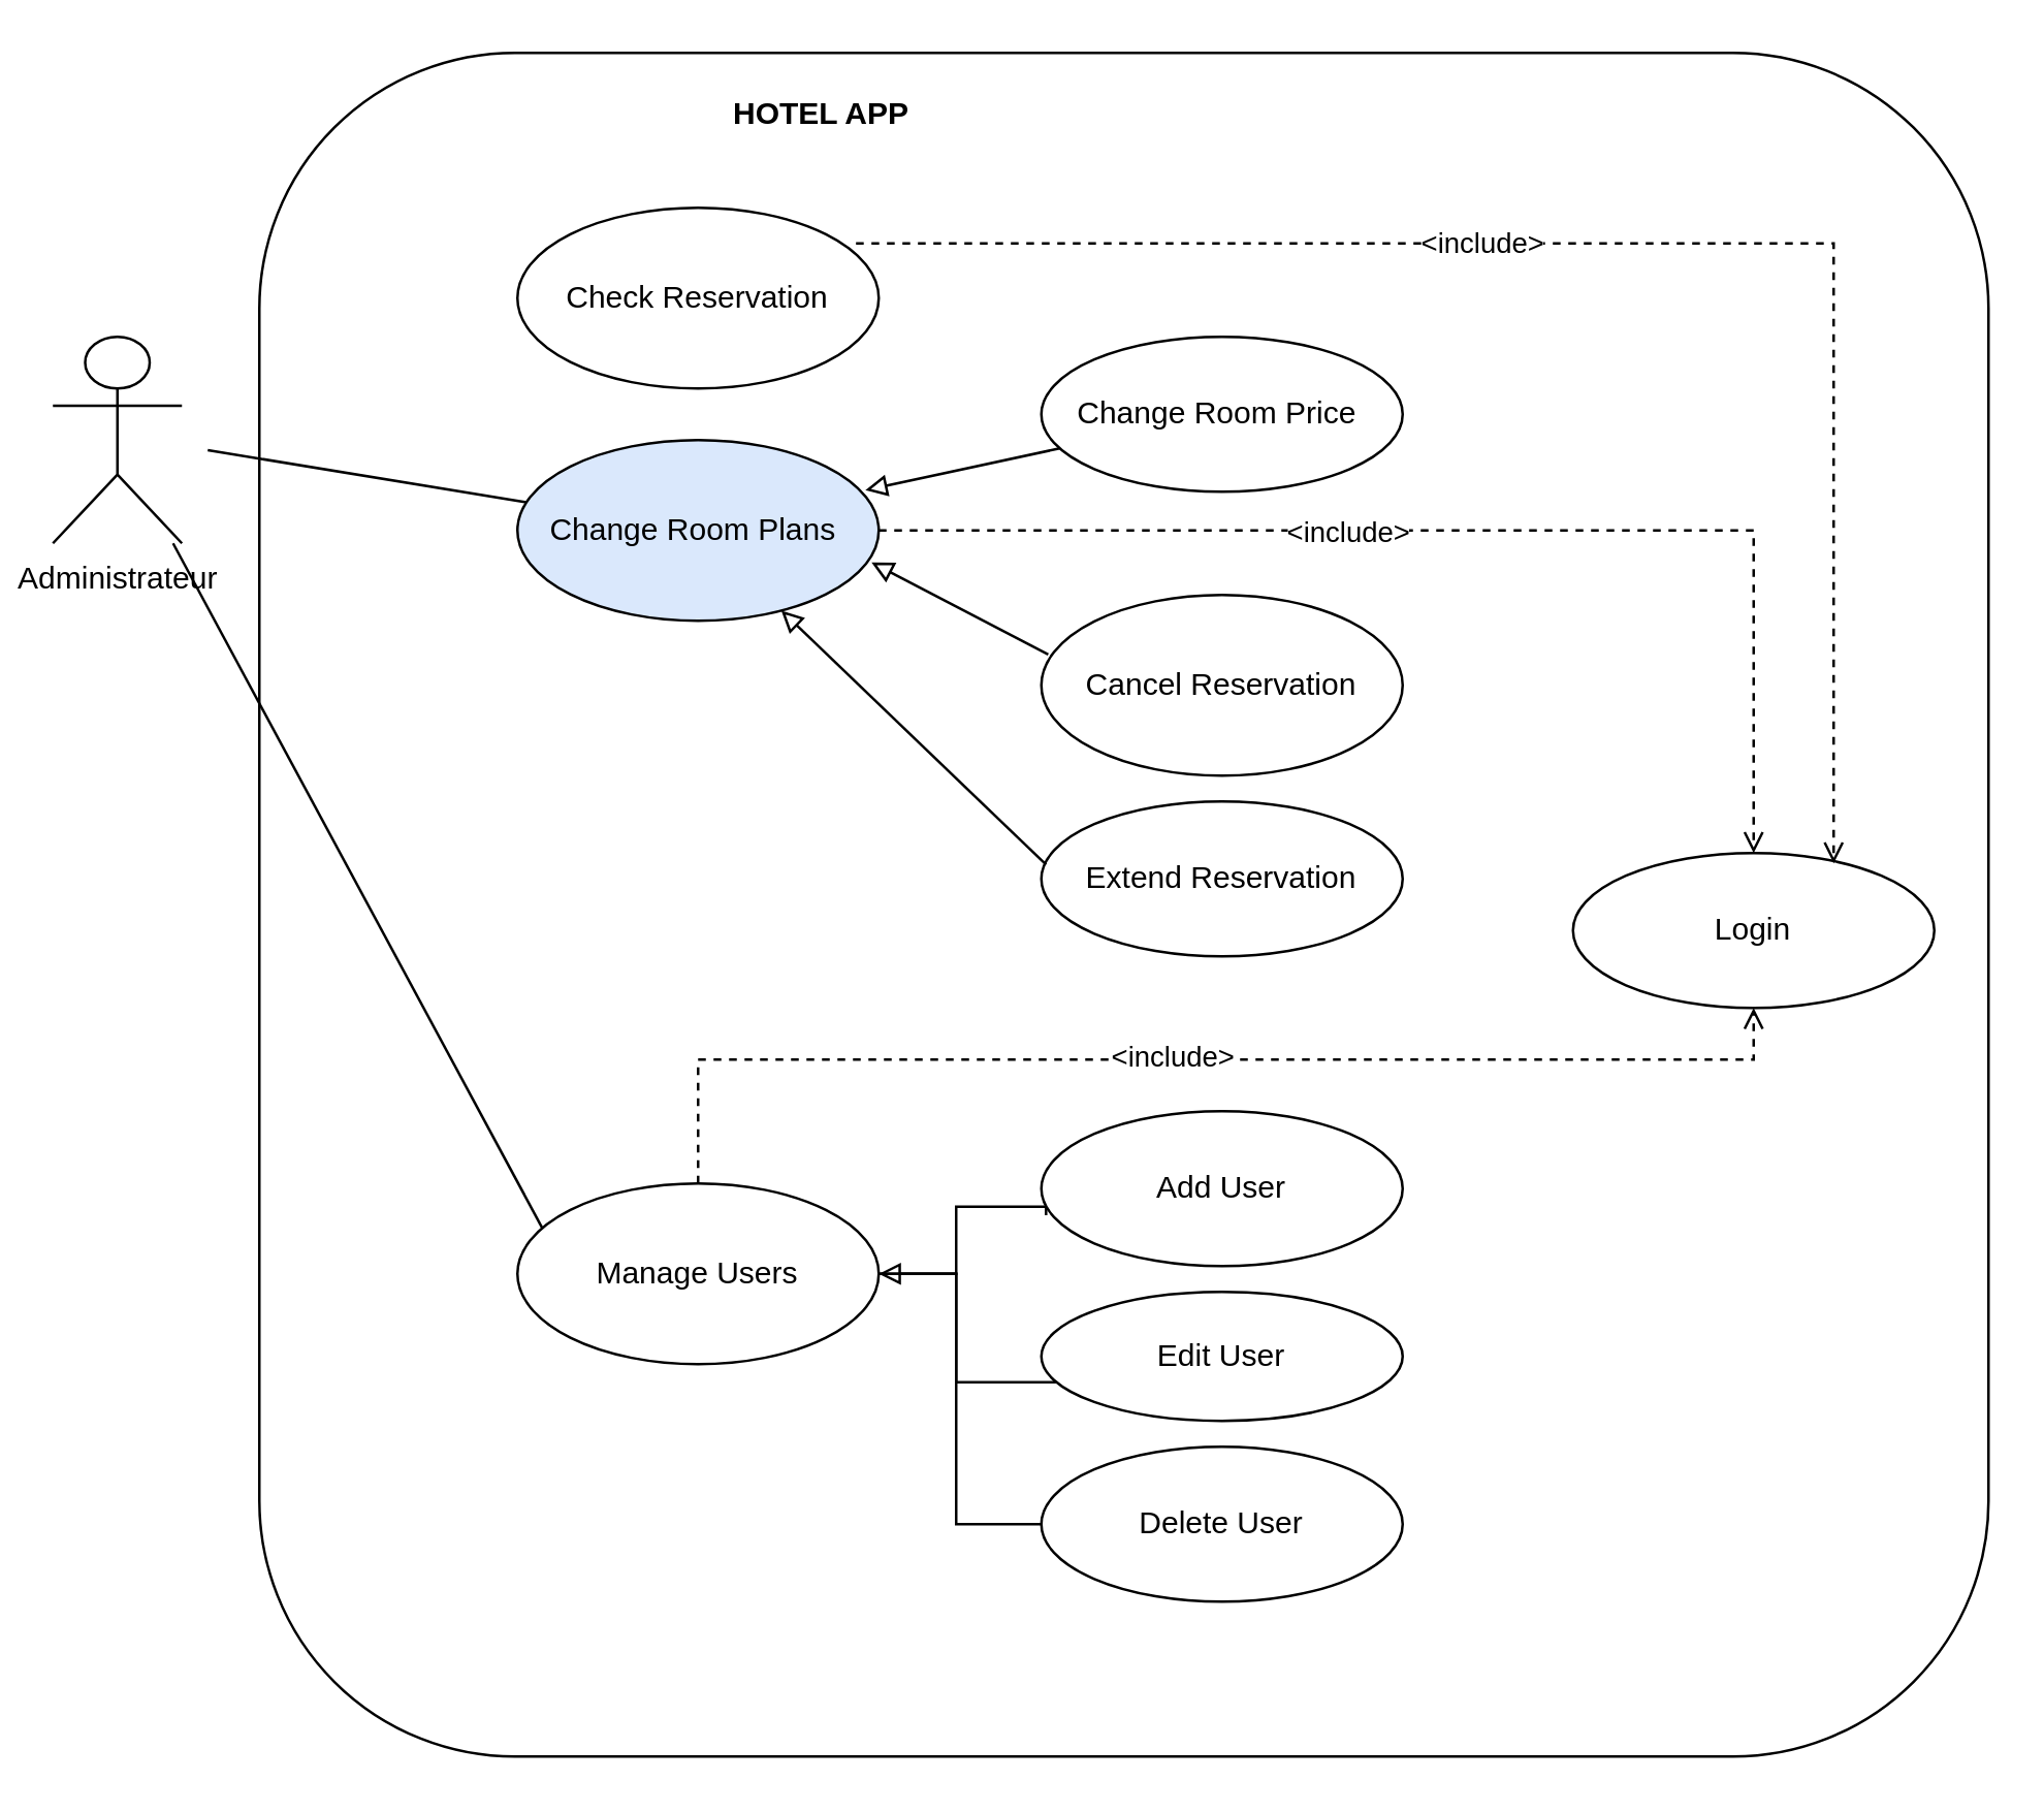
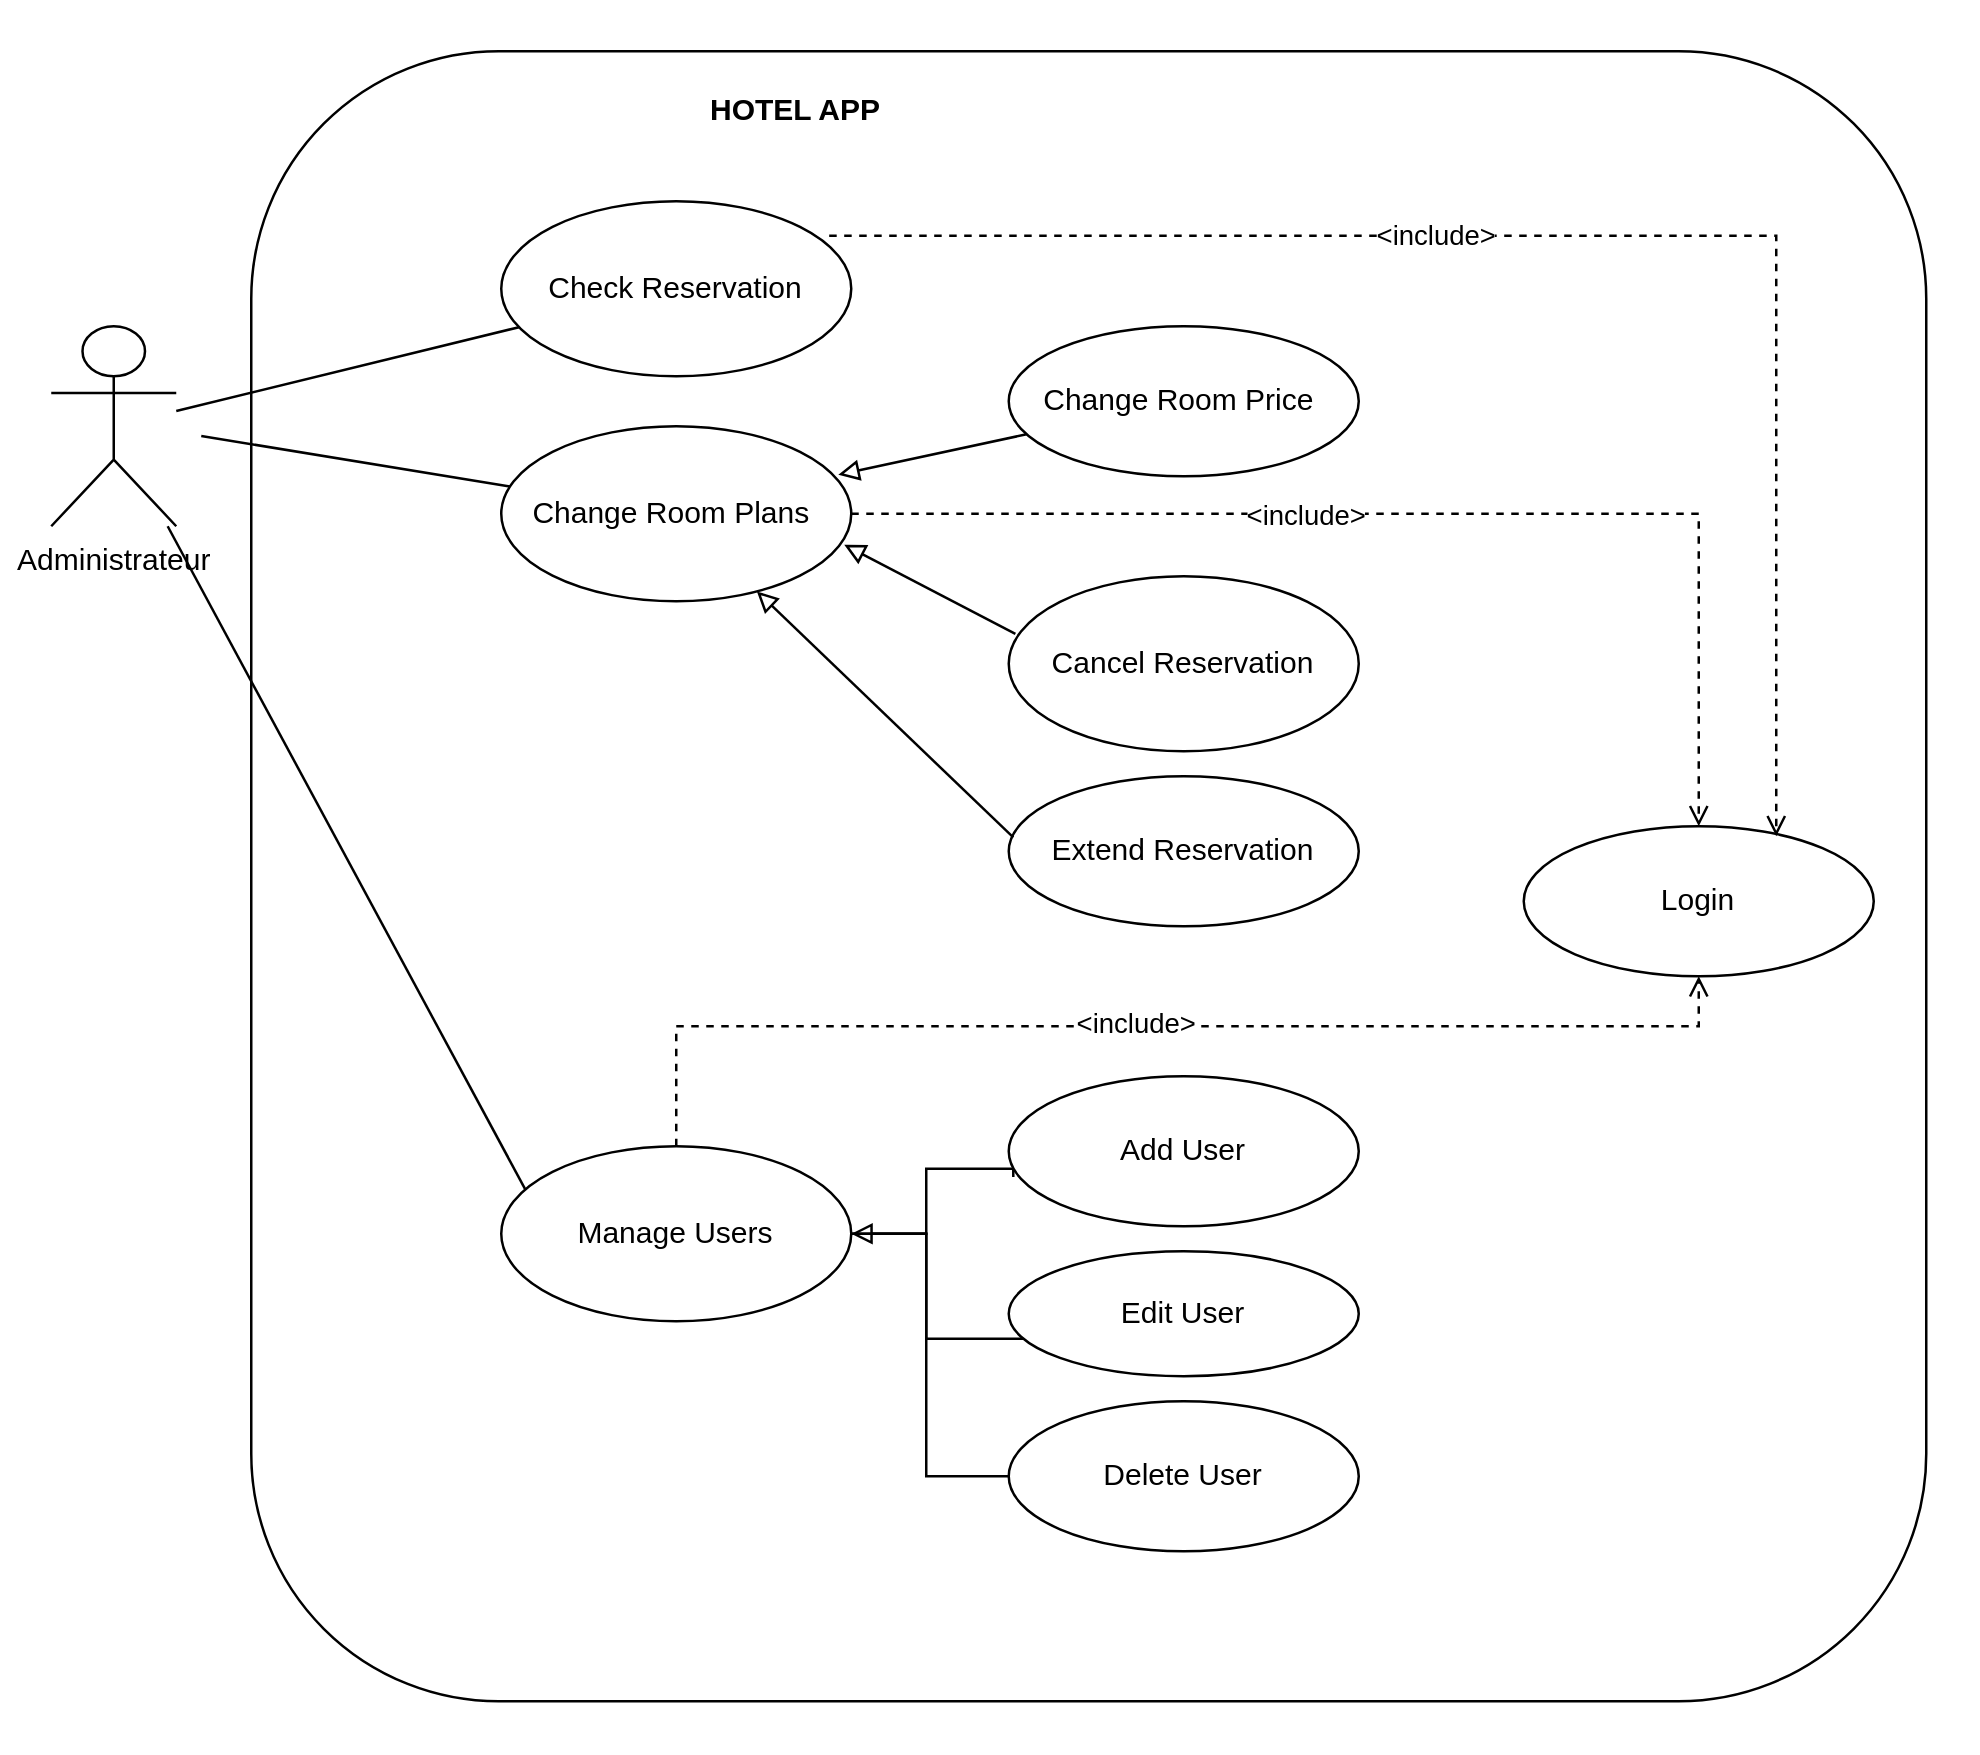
  <mxCell id="0" />
  <mxCell id="1" parent="0" />
  <mxCell id="2" value="" style="rounded=1;whiteSpace=wrap;html=1;" vertex="1" parent="1"><mxGeometry x="100" y="20" width="670" height="660" as="geometry" /></mxCell>
+ <mxCell id="3" style="rounded=0;orthogonalLoop=1;jettySize=auto;html=1;endArrow=none;endFill=0;" edge="1" parent="1" source="5" target="7"><mxGeometry relative="1" as="geometry" /></mxCell>
  <mxCell id="4" style="edgeStyle=none;rounded=0;orthogonalLoop=1;jettySize=auto;html=1;entryX=0.074;entryY=0.266;entryDx=0;entryDy=0;entryPerimeter=0;startArrow=none;startFill=0;endArrow=none;endFill=0;" edge="1" parent="1" source="5" target="22"><mxGeometry relative="1" as="geometry" /></mxCell>
  <mxCell id="5" value="Administrateur" style="shape=umlActor;verticalLabelPosition=bottom;verticalAlign=top;html=1;outlineConnect=0;" vertex="1" parent="1"><mxGeometry x="20" y="130" width="50" height="80" as="geometry" /></mxCell>
  <mxCell id="6" value="Login" style="ellipse;whiteSpace=wrap;html=1;" vertex="1" parent="1"><mxGeometry x="609" y="330" width="140" height="60" as="geometry" /></mxCell>
  <mxCell id="7" value="Check Reservation" style="ellipse;whiteSpace=wrap;html=1;" vertex="1" parent="1"><mxGeometry x="200" y="80" width="140" height="70" as="geometry" /></mxCell>
  <mxCell id="8" style="edgeStyle=orthogonalEdgeStyle;rounded=0;orthogonalLoop=1;jettySize=auto;html=1;startArrow=none;startFill=0;endArrow=open;endFill=0;dashed=1;" edge="1" parent="1" source="10" target="6"><mxGeometry relative="1" as="geometry" /></mxCell>
  <mxCell id="9" value="&amp;lt;include&amp;gt;" style="edgeLabel;html=1;align=center;verticalAlign=middle;resizable=0;points=[];" connectable="0" vertex="1" parent="8"><mxGeometry x="-0.218" relative="1" as="geometry"><mxPoint as="offset" /></mxGeometry></mxCell>
- <mxCell id="10" value="Change Room Plans&amp;nbsp;" style="ellipse;whiteSpace=wrap;html=1;fillColor=#dae8fc;" vertex="1" parent="1"><mxGeometry x="200" y="170" width="140" height="70" as="geometry" /></mxCell>
+ <mxCell id="10" value="Change Room Plans&amp;nbsp;" style="ellipse;whiteSpace=wrap;html=1;" vertex="1" parent="1"><mxGeometry x="200" y="170" width="140" height="70" as="geometry" /></mxCell>
  <mxCell id="11" value="Change Room Price&amp;nbsp;" style="ellipse;whiteSpace=wrap;html=1;" vertex="1" parent="1"><mxGeometry x="403" y="130" width="140" height="60" as="geometry" /></mxCell>
  <mxCell id="12" value="" style="endArrow=none;endSize=16;endFill=0;html=1;rounded=0;startArrow=block;startFill=0;exitX=0.963;exitY=0.277;exitDx=0;exitDy=0;exitPerimeter=0;" edge="1" parent="1" source="10" target="11"><mxGeometry width="160" relative="1" as="geometry"><mxPoint x="330" y="190" as="sourcePoint" /><mxPoint x="417.2" y="175.43" as="targetPoint" /></mxGeometry></mxCell>
  <mxCell id="13" value="Cancel Reservation" style="ellipse;whiteSpace=wrap;html=1;" vertex="1" parent="1"><mxGeometry x="403" y="230" width="140" height="70" as="geometry" /></mxCell>
  <mxCell id="14" value="" style="endArrow=none;endFill=0;html=1;rounded=0;startArrow=block;startFill=0;exitX=0.98;exitY=0.677;exitDx=0;exitDy=0;entryX=0.019;entryY=0.329;entryDx=0;entryDy=0;entryPerimeter=0;exitPerimeter=0;" edge="1" parent="1" source="10" target="13"><mxGeometry width="160" relative="1" as="geometry"><mxPoint x="347.62" y="224.17" as="sourcePoint" /><mxPoint x="419.033" y="240.785" as="targetPoint" /></mxGeometry></mxCell>
  <mxCell id="15" value="Extend Reservation" style="ellipse;whiteSpace=wrap;html=1;" vertex="1" parent="1"><mxGeometry x="403" y="310" width="140" height="60" as="geometry" /></mxCell>
  <mxCell id="16" value="" style="endArrow=none;endSize=16;endFill=0;html=1;rounded=0;startArrow=block;startFill=0;entryX=0.013;entryY=0.408;entryDx=0;entryDy=0;entryPerimeter=0;" edge="1" parent="1" source="10" target="15"><mxGeometry width="160" relative="1" as="geometry"><mxPoint x="329.497" y="239.749" as="sourcePoint" /><mxPoint x="415.66" y="313.03" as="targetPoint" /></mxGeometry></mxCell>
  <mxCell id="17" style="edgeStyle=orthogonalEdgeStyle;rounded=0;orthogonalLoop=1;jettySize=auto;html=1;entryX=0.013;entryY=0.671;entryDx=0;entryDy=0;entryPerimeter=0;startArrow=none;startFill=0;endArrow=none;endFill=0;" edge="1" parent="1" source="22" target="25"><mxGeometry relative="1" as="geometry"><Array as="points"><mxPoint x="370" y="493" /><mxPoint x="370" y="467" /></Array></mxGeometry></mxCell>
  <mxCell id="18" style="edgeStyle=orthogonalEdgeStyle;rounded=0;orthogonalLoop=1;jettySize=auto;html=1;startArrow=none;startFill=0;endArrow=none;endFill=0;" edge="1" parent="1" source="22" target="24"><mxGeometry relative="1" as="geometry"><Array as="points"><mxPoint x="370" y="493" /><mxPoint x="370" y="535" /></Array></mxGeometry></mxCell>
  <mxCell id="19" style="edgeStyle=orthogonalEdgeStyle;rounded=0;orthogonalLoop=1;jettySize=auto;html=1;startArrow=block;startFill=0;endArrow=none;endFill=0;entryX=0.083;entryY=0.243;entryDx=0;entryDy=0;entryPerimeter=0;" edge="1" parent="1" source="22" target="23"><mxGeometry relative="1" as="geometry"><Array as="points"><mxPoint x="370" y="493" /><mxPoint x="370" y="590" /><mxPoint x="415" y="590" /></Array></mxGeometry></mxCell>
  <mxCell id="20" style="edgeStyle=orthogonalEdgeStyle;rounded=0;orthogonalLoop=1;jettySize=auto;html=1;startArrow=none;startFill=0;endArrow=open;endFill=0;dashed=1;" edge="1" parent="1" source="22" target="6"><mxGeometry relative="1" as="geometry"><Array as="points"><mxPoint x="270" y="410" /><mxPoint x="679" y="410" /></Array></mxGeometry></mxCell>
  <mxCell id="21" value="&amp;lt;include&amp;gt;" style="edgeLabel;html=1;align=center;verticalAlign=middle;resizable=0;points=[];" connectable="0" vertex="1" parent="20"><mxGeometry x="-0.03" y="2" relative="1" as="geometry"><mxPoint as="offset" /></mxGeometry></mxCell>
  <mxCell id="22" value="Manage Users" style="ellipse;whiteSpace=wrap;html=1;" vertex="1" parent="1"><mxGeometry x="200" y="458" width="140" height="70" as="geometry" /></mxCell>
  <mxCell id="23" value="Delete User" style="ellipse;whiteSpace=wrap;html=1;" vertex="1" parent="1"><mxGeometry x="403" y="560" width="140" height="60" as="geometry" /></mxCell>
  <mxCell id="24" value="Edit User" style="ellipse;whiteSpace=wrap;html=1;" vertex="1" parent="1"><mxGeometry x="403" y="500" width="140" height="50" as="geometry" /></mxCell>
  <mxCell id="25" value="Add User" style="ellipse;whiteSpace=wrap;html=1;" vertex="1" parent="1"><mxGeometry x="403" y="430" width="140" height="60" as="geometry" /></mxCell>
  <mxCell id="26" style="rounded=0;orthogonalLoop=1;jettySize=auto;html=1;endArrow=none;endFill=0;" edge="1" parent="1" target="10"><mxGeometry relative="1" as="geometry"><mxPoint x="80" y="173.889" as="sourcePoint" /><mxPoint x="217.113" y="140.372" as="targetPoint" /></mxGeometry></mxCell>
  <mxCell id="27" style="edgeStyle=orthogonalEdgeStyle;rounded=0;orthogonalLoop=1;jettySize=auto;html=1;startArrow=none;startFill=0;endArrow=open;endFill=0;dashed=1;exitX=0.937;exitY=0.283;exitDx=0;exitDy=0;exitPerimeter=0;" edge="1" parent="1"><mxGeometry relative="1" as="geometry"><mxPoint x="331.18" y="93.81" as="sourcePoint" /><mxPoint x="710" y="334" as="targetPoint" /><Array as="points"><mxPoint x="710" y="94" /></Array></mxGeometry></mxCell>
  <mxCell id="28" value="&amp;lt;include&amp;gt;" style="edgeLabel;html=1;align=center;verticalAlign=middle;resizable=0;points=[];" connectable="0" vertex="1" parent="27"><mxGeometry x="-0.218" relative="1" as="geometry"><mxPoint as="offset" /></mxGeometry></mxCell>
  <mxCell id="29" value="HOTEL APP" style="text;align=center;fontStyle=1;verticalAlign=middle;spacingLeft=3;spacingRight=3;strokeColor=none;rotatable=0;points=[[0,0.5],[1,0.5]];portConstraint=eastwest;" vertex="1" parent="1"><mxGeometry x="278" y="30" width="80" height="26" as="geometry" /></mxCell>
